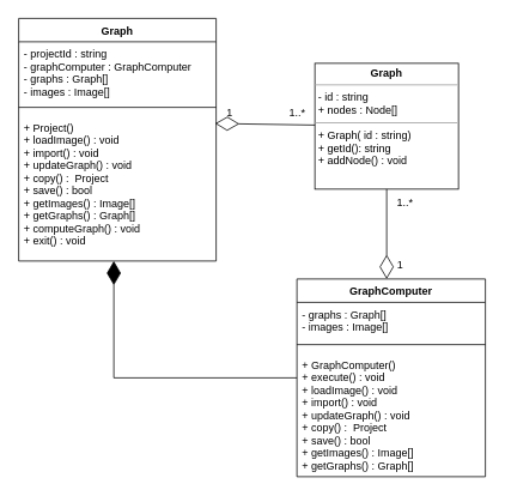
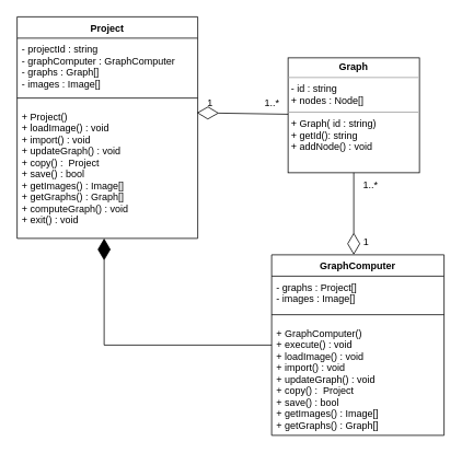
  <mxCell id="0" />
  <mxCell id="1" parent="0" />
- <mxCell id="2" value="Graph" style="swimlane;fontStyle=1;align=center;verticalAlign=top;childLayout=stackLayout;horizontal=1;startSize=26;horizontalStack=0;resizeParent=1;resizeLast=0;collapsible=1;marginBottom=0;rounded=0;shadow=0;strokeWidth=1;" vertex="1" parent="1"><mxGeometry x="20" y="20" width="220" height="270" as="geometry"><mxRectangle x="550" y="140" width="160" height="26" as="alternateBounds" /></mxGeometry></mxCell>
+ <mxCell id="2" value="Project" style="swimlane;fontStyle=1;align=center;verticalAlign=top;childLayout=stackLayout;horizontal=1;startSize=26;horizontalStack=0;resizeParent=1;resizeLast=0;collapsible=1;marginBottom=0;rounded=0;shadow=0;strokeWidth=1;" vertex="1" parent="1"><mxGeometry x="20" y="20" width="220" height="270" as="geometry"><mxRectangle x="550" y="140" width="160" height="26" as="alternateBounds" /></mxGeometry></mxCell>
  <mxCell id="3" value="- projectId : string&#10;- graphComputer : GraphComputer&#10;- graphs : Graph[]&#10;- images : Image[]&#10;&#10;&#10;&#10;&#10;" style="text;align=left;verticalAlign=top;spacingLeft=4;spacingRight=4;overflow=hidden;rotatable=0;points=[[0,0.5],[1,0.5]];portConstraint=eastwest;" vertex="1" parent="2"><mxGeometry y="26" width="220" height="64" as="geometry" /></mxCell>
  <mxCell id="4" value="" style="line;html=1;strokeWidth=1;align=left;verticalAlign=middle;spacingTop=-1;spacingLeft=3;spacingRight=3;rotatable=0;labelPosition=right;points=[];portConstraint=eastwest;" vertex="1" parent="2"><mxGeometry y="90" width="220" height="18" as="geometry" /></mxCell>
  <mxCell id="5" value="+ Project() &#10;+ loadImage() : void&#10;+ import() : void&#10;+ updateGraph() : void&#10;+ copy() :  Project&#10;+ save() : bool&#10;+ getImages() : Image[]&#10;+ getGraphs() : Graph[]&#10;+ computeGraph() : void&#10;+ exit() : void&#10;&#10;&#10;" style="text;align=left;verticalAlign=top;spacingLeft=4;spacingRight=4;overflow=hidden;rotatable=0;points=[[0,0.5],[1,0.5]];portConstraint=eastwest;" vertex="1" parent="2"><mxGeometry y="108" width="220" height="154" as="geometry" /></mxCell>
  <mxCell id="6" value="&lt;p style=&quot;margin:0px;margin-top:4px;text-align:center;&quot;&gt;&lt;b&gt;Graph&lt;/b&gt;&lt;br&gt;&lt;/p&gt;&lt;hr size=&quot;1&quot;&gt;&lt;p style=&quot;margin:0px;margin-left:4px;&quot;&gt;- id : string&lt;/p&gt;&lt;p style=&quot;margin:0px;margin-left:4px;&quot;&gt;+ nodes : Node[]&lt;br&gt;&lt;/p&gt;&lt;hr size=&quot;1&quot;&gt;&lt;p style=&quot;margin:0px;margin-left:4px;&quot;&gt;+ Graph( id : string)&lt;br&gt;&lt;/p&gt;&lt;p style=&quot;margin:0px;margin-left:4px;&quot;&gt;+ getId(): string&lt;/p&gt;&lt;p style=&quot;margin:0px;margin-left:4px;&quot;&gt;+ addNode() : void&lt;br&gt;&lt;/p&gt;" style="verticalAlign=top;align=left;overflow=fill;fontSize=12;fontFamily=Helvetica;html=1;whiteSpace=wrap;" vertex="1" parent="1"><mxGeometry x="350" y="70" width="160" height="140" as="geometry" /></mxCell>
  <mxCell id="7" value="" style="endArrow=diamondThin;endFill=0;endSize=24;html=1;rounded=0;entryX=0.995;entryY=0.058;entryDx=0;entryDy=0;entryPerimeter=0;" edge="1" parent="1" source="6" target="5"><mxGeometry width="160" relative="1" as="geometry"><mxPoint x="227" y="210" as="sourcePoint" /><mxPoint x="387" y="210" as="targetPoint" /></mxGeometry></mxCell>
  <mxCell id="8" value="1..*" style="text;html=1;align=center;verticalAlign=middle;resizable=0;points=[];autosize=1;strokeColor=none;fillColor=none;" vertex="1" parent="1"><mxGeometry x="310" y="110" width="40" height="30" as="geometry" /></mxCell>
  <mxCell id="9" value="1" style="text;html=1;align=center;verticalAlign=middle;resizable=0;points=[];autosize=1;strokeColor=none;fillColor=none;" vertex="1" parent="1"><mxGeometry x="240" y="110" width="30" height="30" as="geometry" /></mxCell>
  <mxCell id="10" value="GraphComputer" style="swimlane;fontStyle=1;align=center;verticalAlign=top;childLayout=stackLayout;horizontal=1;startSize=26;horizontalStack=0;resizeParent=1;resizeLast=0;collapsible=1;marginBottom=0;rounded=0;shadow=0;strokeWidth=1;" vertex="1" parent="1"><mxGeometry x="330" y="310" width="210" height="220" as="geometry"><mxRectangle x="550" y="140" width="160" height="26" as="alternateBounds" /></mxGeometry></mxCell>
- <mxCell id="11" value="- graphs : Graph[]&#10;- images : Image[]&#10;" style="text;align=left;verticalAlign=top;spacingLeft=4;spacingRight=4;overflow=hidden;rotatable=0;points=[[0,0.5],[1,0.5]];portConstraint=eastwest;rounded=0;shadow=0;html=0;" vertex="1" parent="10"><mxGeometry y="26" width="210" height="38" as="geometry" /></mxCell>
+ <mxCell id="11" value="- graphs : Project[]&#10;- images : Image[]&#10;" style="text;align=left;verticalAlign=top;spacingLeft=4;spacingRight=4;overflow=hidden;rotatable=0;points=[[0,0.5],[1,0.5]];portConstraint=eastwest;rounded=0;shadow=0;html=0;" vertex="1" parent="10"><mxGeometry y="26" width="210" height="38" as="geometry" /></mxCell>
  <mxCell id="12" value="" style="line;html=1;strokeWidth=1;align=left;verticalAlign=middle;spacingTop=-1;spacingLeft=3;spacingRight=3;rotatable=0;labelPosition=right;points=[];portConstraint=eastwest;" vertex="1" parent="10"><mxGeometry y="64" width="210" height="18" as="geometry" /></mxCell>
  <mxCell id="13" value="+ GraphComputer() &#10;+ execute() : void&#10;+ loadImage() : void&#10;+ import() : void&#10;+ updateGraph() : void&#10;+ copy() :  Project&#10;+ save() : bool&#10;+ getImages() : Image[]&#10;+ getGraphs() : Graph[]&#10;&#10;&#10;" style="text;align=left;verticalAlign=top;spacingLeft=4;spacingRight=4;overflow=hidden;rotatable=0;points=[[0,0.5],[1,0.5]];portConstraint=eastwest;" vertex="1" parent="10"><mxGeometry y="82" width="210" height="138" as="geometry" /></mxCell>
  <mxCell id="14" value="" style="endArrow=diamondThin;endFill=0;endSize=24;html=1;rounded=0;" edge="1" parent="1" source="6"><mxGeometry width="160" relative="1" as="geometry"><mxPoint x="385" y="270" as="sourcePoint" /><mxPoint x="430" y="310" as="targetPoint" /><Array as="points" /></mxGeometry></mxCell>
  <mxCell id="15" value="1" style="text;html=1;align=center;verticalAlign=middle;resizable=0;points=[];autosize=1;strokeColor=none;fillColor=none;" vertex="1" parent="1"><mxGeometry x="430" y="280" width="30" height="30" as="geometry" /></mxCell>
  <mxCell id="16" value="1..*" style="text;html=1;align=center;verticalAlign=middle;resizable=0;points=[];autosize=1;strokeColor=none;fillColor=none;" vertex="1" parent="1"><mxGeometry x="430" y="210" width="40" height="30" as="geometry" /></mxCell>
  <mxCell id="17" value="" style="endArrow=diamondThin;endFill=1;endSize=24;html=1;rounded=0;" edge="1" parent="1" source="10"><mxGeometry width="160" relative="1" as="geometry"><mxPoint x="50" y="310" as="sourcePoint" /><mxPoint x="126" y="290" as="targetPoint" /><Array as="points"><mxPoint x="126" y="420" /></Array></mxGeometry></mxCell>
